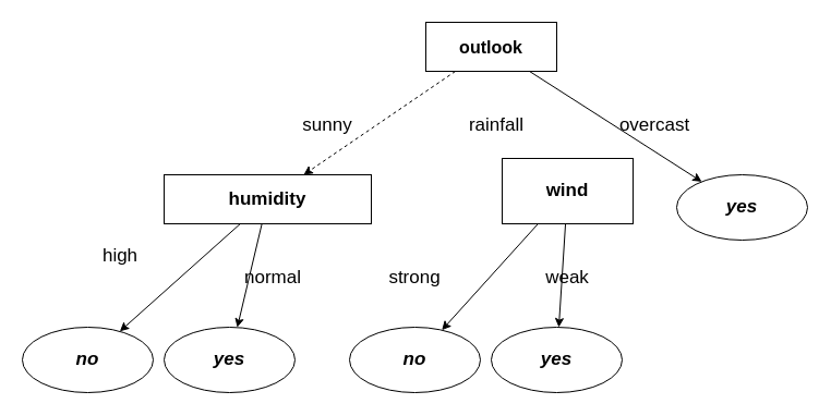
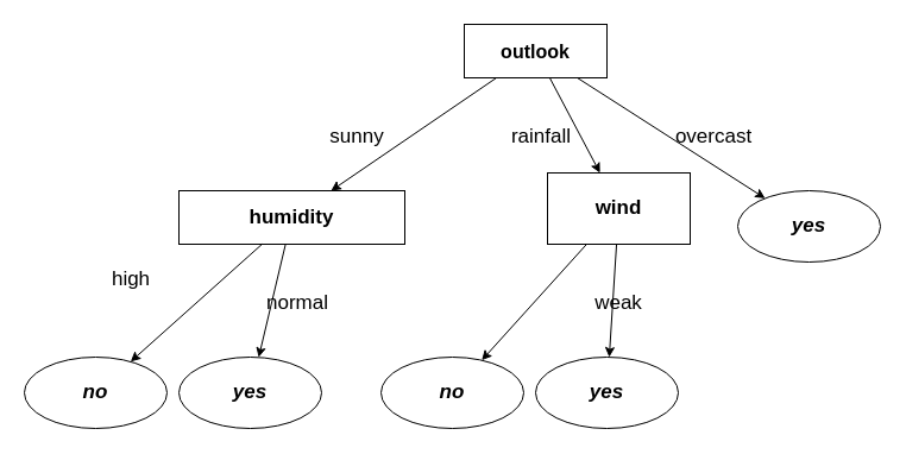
  <mxCell id="0" />
  <mxCell id="1" parent="0" />
- <mxCell id="2" value="" style="rounded=0;orthogonalLoop=1;jettySize=auto;html=1;fontSize=16;dashed=1;" parent="1" source="5" target="8" edge="1"><mxGeometry relative="1" as="geometry" /></mxCell>
+ <mxCell id="2" value="" style="rounded=0;orthogonalLoop=1;jettySize=auto;html=1;fontSize=16;" parent="1" source="5" target="8" edge="1"><mxGeometry relative="1" as="geometry" /></mxCell>
+ <mxCell id="3" value="" style="edgeStyle=none;rounded=0;orthogonalLoop=1;jettySize=auto;html=1;fontSize=16;" parent="1" source="5" target="11" edge="1"><mxGeometry relative="1" as="geometry" /></mxCell>
  <mxCell id="4" value="" style="edgeStyle=none;rounded=0;orthogonalLoop=1;jettySize=auto;html=1;fontSize=16;" parent="1" source="5" target="12" edge="1"><mxGeometry relative="1" as="geometry" /></mxCell>
  <mxCell id="5" value="&lt;b&gt;&lt;font style=&quot;font-size: 16px;&quot;&gt;outlook&lt;/font&gt;&lt;/b&gt;" style="rounded=0;whiteSpace=wrap;html=1;fillColor=none;" parent="1" vertex="1"><mxGeometry x="390" y="20" width="120" height="45" as="geometry" /></mxCell>
  <mxCell id="6" value="" style="rounded=0;orthogonalLoop=1;jettySize=auto;html=1;" parent="1" source="8" target="16" edge="1"><mxGeometry relative="1" as="geometry" /></mxCell>
  <mxCell id="7" value="" style="edgeStyle=none;rounded=0;orthogonalLoop=1;jettySize=auto;html=1;fontSize=17;" parent="1" source="8" target="17" edge="1"><mxGeometry relative="1" as="geometry" /></mxCell>
  <mxCell id="8" value="&lt;font style=&quot;font-size: 17px;&quot;&gt;&lt;b&gt;humidity&lt;/b&gt;&lt;/font&gt;" style="whiteSpace=wrap;html=1;fillColor=none;rounded=0;" parent="1" vertex="1"><mxGeometry x="150" y="160" width="190" height="45" as="geometry" /></mxCell>
  <mxCell id="9" value="" style="rounded=0;orthogonalLoop=1;jettySize=auto;html=1;" edge="1" parent="1" source="11" target="18"><mxGeometry relative="1" as="geometry" /></mxCell>
  <mxCell id="10" value="" style="edgeStyle=none;rounded=0;orthogonalLoop=1;jettySize=auto;html=1;" edge="1" parent="1" source="11" target="19"><mxGeometry relative="1" as="geometry" /></mxCell>
  <mxCell id="11" value="&lt;font style=&quot;font-size: 17px;&quot;&gt;&lt;b&gt;wind&lt;/b&gt;&lt;/font&gt;" style="whiteSpace=wrap;html=1;fillColor=none;rounded=0;" parent="1" vertex="1"><mxGeometry x="460" y="145" width="120" height="60" as="geometry" /></mxCell>
  <mxCell id="12" value="&lt;b&gt;&lt;i&gt;&lt;font style=&quot;font-size: 17px;&quot;&gt;yes&lt;/font&gt;&lt;/i&gt;&lt;/b&gt;" style="ellipse;whiteSpace=wrap;html=1;fillColor=none;rounded=0;" parent="1" vertex="1"><mxGeometry x="620" y="160" width="120" height="60" as="geometry" /></mxCell>
  <mxCell id="13" value="sunny" style="text;html=1;strokeColor=none;fillColor=none;align=center;verticalAlign=middle;whiteSpace=wrap;rounded=0;fontSize=17;" parent="1" vertex="1"><mxGeometry x="270" y="100" width="60" height="30" as="geometry" /></mxCell>
  <mxCell id="14" value="rainfall" style="text;html=1;strokeColor=none;fillColor=none;align=center;verticalAlign=middle;whiteSpace=wrap;rounded=0;fontSize=17;" parent="1" vertex="1"><mxGeometry x="425" y="100" width="60" height="30" as="geometry" /></mxCell>
  <mxCell id="15" value="overcast" style="text;html=1;strokeColor=none;fillColor=none;align=center;verticalAlign=middle;whiteSpace=wrap;rounded=0;fontSize=17;" parent="1" vertex="1"><mxGeometry x="570" y="100" width="60" height="30" as="geometry" /></mxCell>
  <mxCell id="16" value="&lt;b&gt;&lt;i&gt;&lt;font style=&quot;font-size: 17px;&quot;&gt;no&lt;/font&gt;&lt;/i&gt;&lt;/b&gt;" style="ellipse;whiteSpace=wrap;html=1;fillColor=none;rounded=0;" parent="1" vertex="1"><mxGeometry x="20" y="300" width="120" height="60" as="geometry" /></mxCell>
  <mxCell id="17" value="&lt;b&gt;&lt;i&gt;&lt;font style=&quot;font-size: 17px;&quot;&gt;yes&lt;/font&gt;&lt;/i&gt;&lt;/b&gt;" style="ellipse;whiteSpace=wrap;html=1;fillColor=none;rounded=0;" parent="1" vertex="1"><mxGeometry x="150" y="300" width="120" height="60" as="geometry" /></mxCell>
  <mxCell id="18" value="&lt;b&gt;&lt;i&gt;&lt;font style=&quot;font-size: 17px;&quot;&gt;no&lt;/font&gt;&lt;/i&gt;&lt;/b&gt;" style="ellipse;whiteSpace=wrap;html=1;fillColor=none;rounded=0;" vertex="1" parent="1"><mxGeometry x="320" y="300" width="120" height="60" as="geometry" /></mxCell>
  <mxCell id="19" value="&lt;font style=&quot;font-size: 17px;&quot;&gt;&lt;i&gt;&lt;b&gt;yes&lt;/b&gt;&lt;/i&gt;&lt;/font&gt;" style="ellipse;whiteSpace=wrap;html=1;fillColor=none;rounded=0;" vertex="1" parent="1"><mxGeometry x="450" y="300" width="120" height="60" as="geometry" /></mxCell>
- <mxCell id="20" value="strong" style="text;html=1;strokeColor=none;fillColor=none;align=center;verticalAlign=middle;whiteSpace=wrap;rounded=0;fontSize=17;" vertex="1" parent="1"><mxGeometry x="350" y="240" width="60" height="30" as="geometry" /></mxCell>
  <mxCell id="21" value="weak" style="text;html=1;strokeColor=none;fillColor=none;align=center;verticalAlign=middle;whiteSpace=wrap;rounded=0;fontSize=17;" vertex="1" parent="1"><mxGeometry x="490" y="240" width="60" height="30" as="geometry" /></mxCell>
  <mxCell id="22" value="high" style="text;html=1;strokeColor=none;fillColor=none;align=center;verticalAlign=middle;whiteSpace=wrap;rounded=0;fontSize=17;" vertex="1" parent="1"><mxGeometry x="80" y="220" width="60" height="30" as="geometry" /></mxCell>
  <mxCell id="23" value="normal" style="text;html=1;strokeColor=none;fillColor=none;align=center;verticalAlign=middle;whiteSpace=wrap;rounded=0;fontSize=17;" vertex="1" parent="1"><mxGeometry x="220" y="240" width="60" height="30" as="geometry" /></mxCell>
